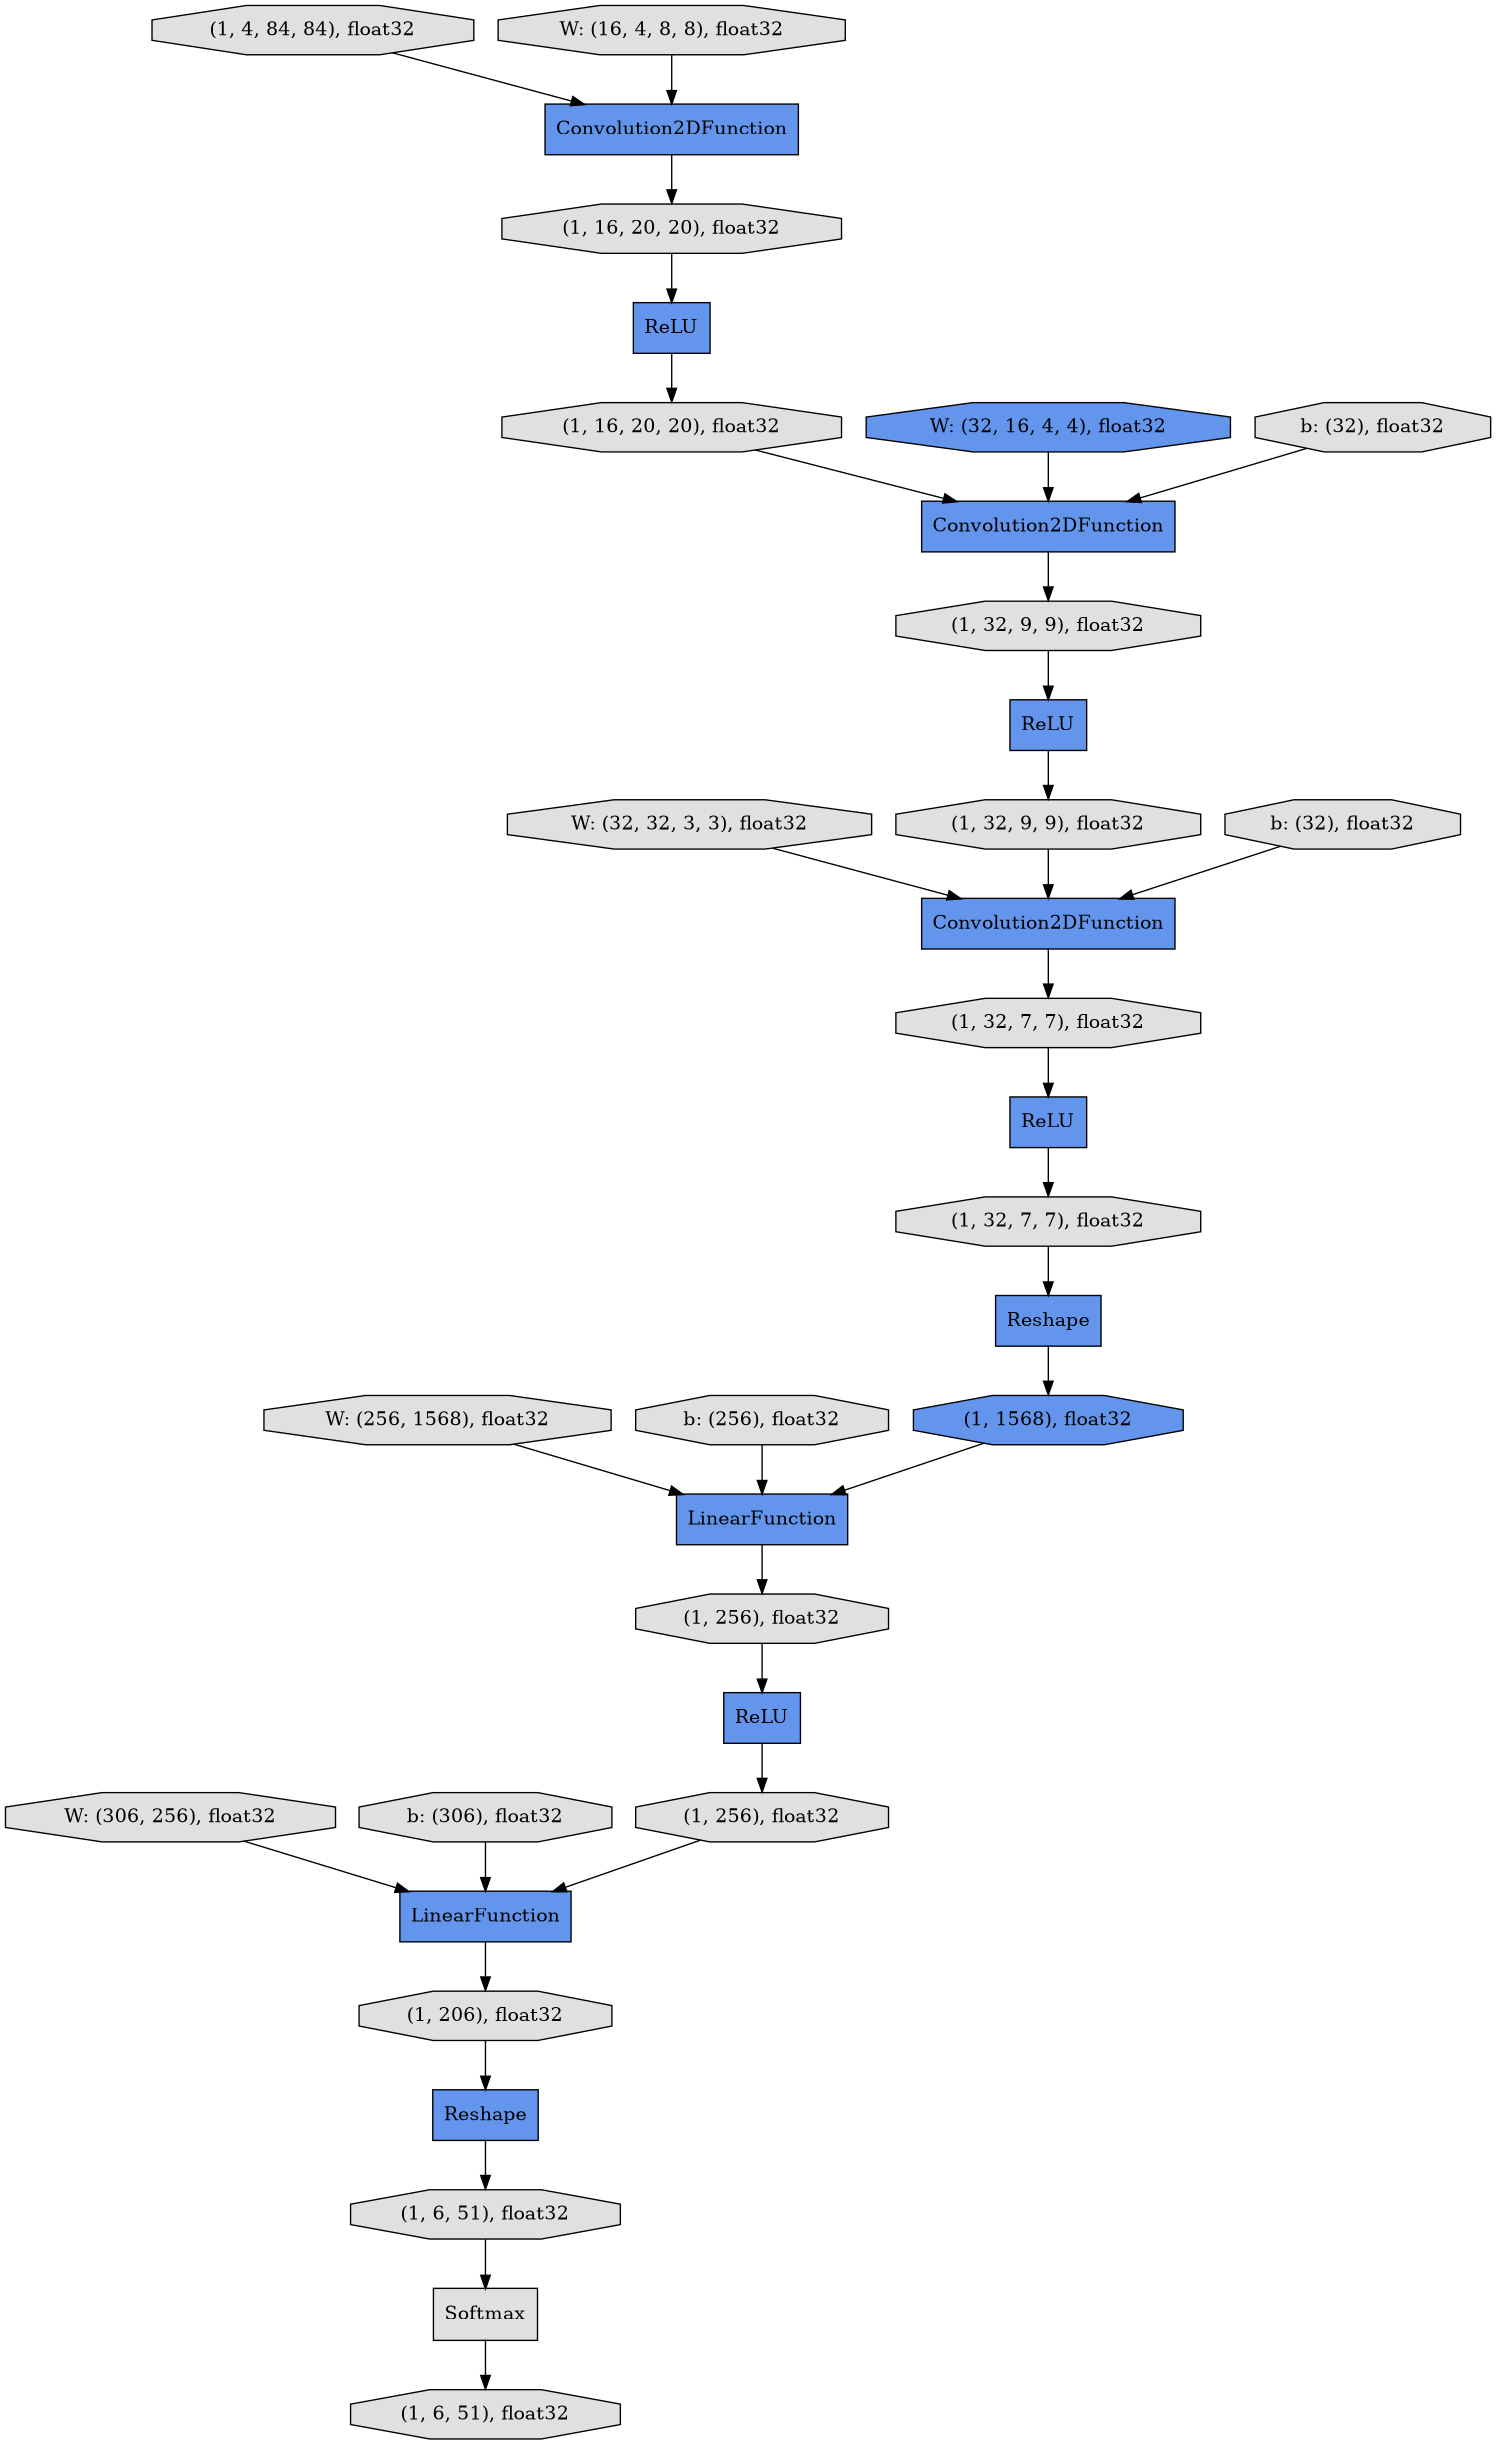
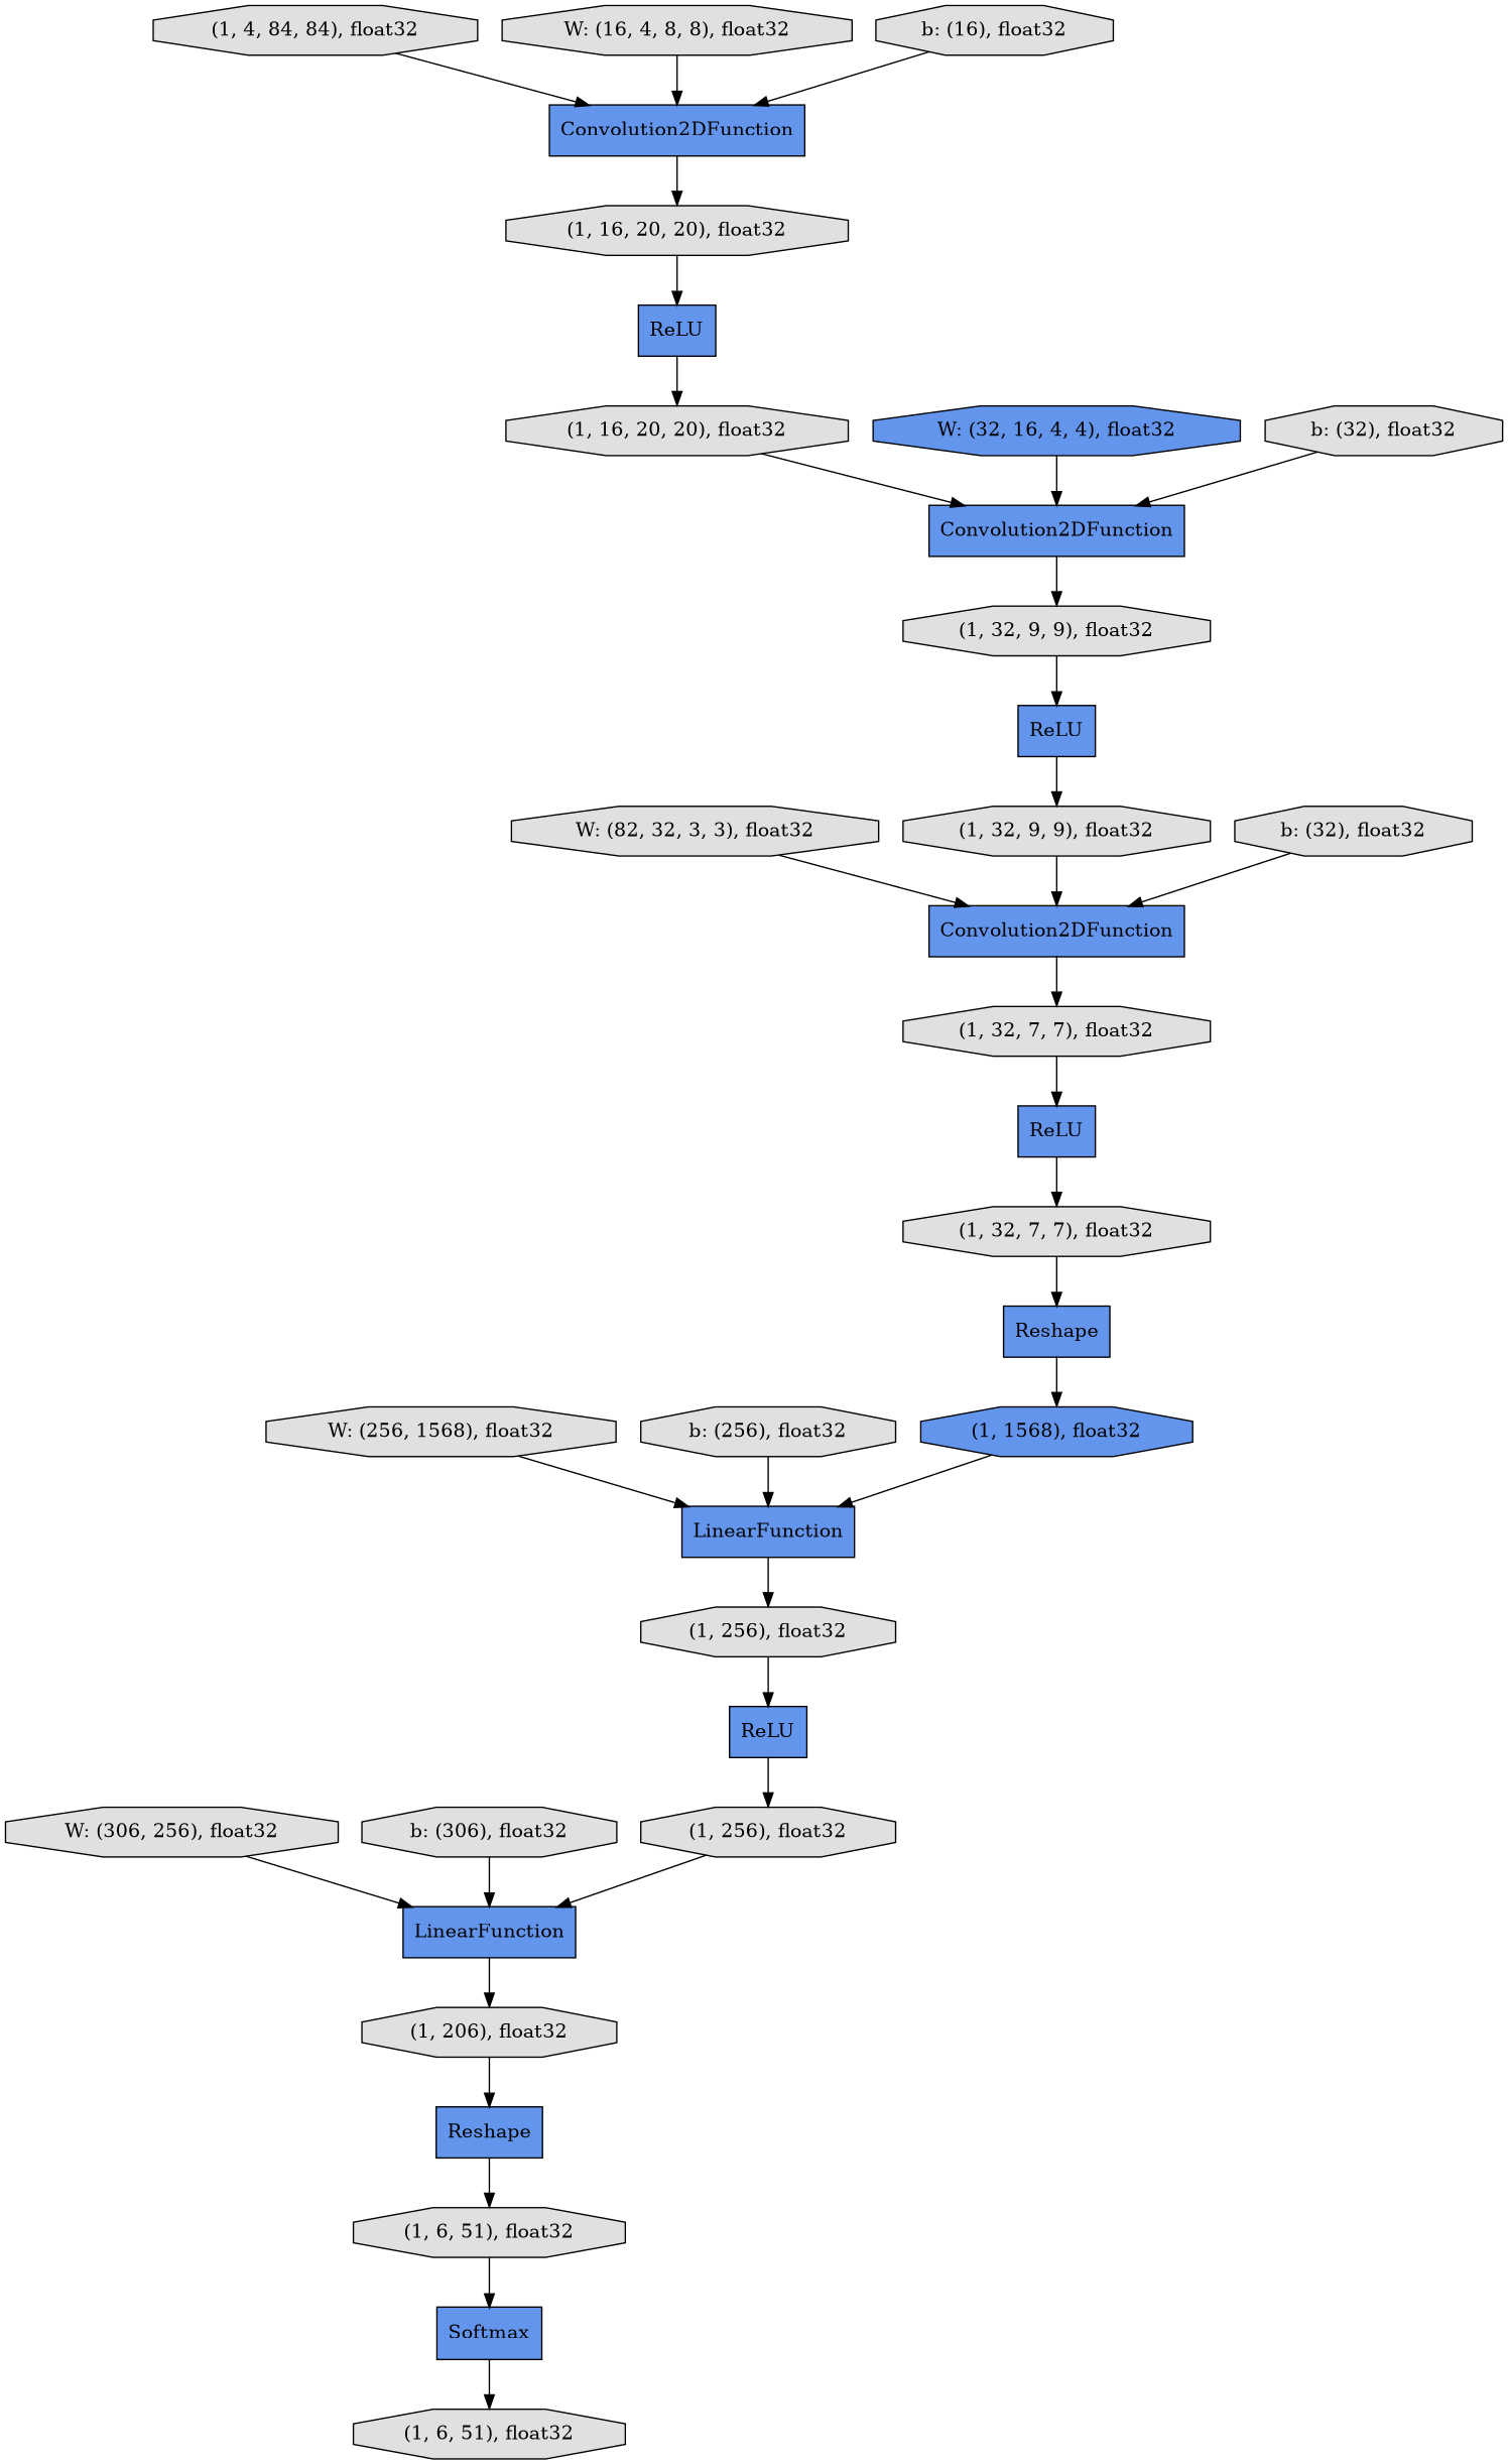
  digraph {
    rankdir=TB
    node [fillcolor="#E0E0E0" shape=octagon style=filled]
    n1 [fillcolor="#6495ED" label=ReLU shape=record]
    n2 [label="(1, 32, 7, 7), float32"]
    n3 [fillcolor="#6495ED" label=Reshape shape=record]
    n4 [label="(1, 6, 51), float32"]
-   n5 [label=Softmax shape=record]
+   n5 [fillcolor="#6495ED" label=Softmax shape=record]
    n6 [label="(1, 6, 51), float32"]
-   n7 [label="W: (32, 32, 3, 3), float32"]
+   n7 [label="W: (82, 32, 3, 3), float32"]
    n8 [fillcolor="#6495ED" label=Convolution2DFunction shape=record]
    n9 [label="(1, 32, 7, 7), float32"]
    n10 [label="(1, 16, 20, 20), float32"]
    n11 [fillcolor="#6495ED" label=Convolution2DFunction shape=record]
    n12 [label="(1, 32, 9, 9), float32"]
    n13 [fillcolor="#6495ED" label=ReLU shape=record]
    n14 [label="(1, 32, 9, 9), float32"]
    n15 [label="(1, 4, 84, 84), float32"]
    n16 [fillcolor="#6495ED" label=Convolution2DFunction shape=record]
    n17 [label="(1, 16, 20, 20), float32"]
    n18 [label="b: (32), float32"]
    n19 [label="W: (16, 4, 8, 8), float32"]
    n20 [label="W: (306, 256), float32"]
    n21 [fillcolor="#6495ED" label=LinearFunction shape=record]
    n22 [label="(1, 206), float32"]
    n23 [fillcolor="#6495ED" label=ReLU shape=record]
    n24 [label="(1, 256), float32"]
    n25 [label="W: (256, 1568), float32"]
    n26 [fillcolor="#6495ED" label=LinearFunction shape=record]
    n27 [label="(1, 256), float32"]
    n28 [fillcolor="#6495ED" label="(1, 1568), float32"]
    n29 [label="b: (256), float32"]
    n30 [fillcolor="#6495ED" label=ReLU shape=record]
+   n31 [label="b: (16), float32"]
    n32 [fillcolor="#6495ED" label=Reshape shape=record]
    n33 [fillcolor="#6495ED" label="W: (32, 16, 4, 4), float32"]
    n34 [label="b: (306), float32"]
    n35 [label="b: (32), float32"]
    n1 -> n2
    n2 -> n3
    n3 -> n28
    n4 -> n5
    n5 -> n6
    n7 -> n8
    n8 -> n9
    n9 -> n1
    n10 -> n11
    n11 -> n12
    n12 -> n13
    n13 -> n14
    n14 -> n8
    n15 -> n16
    n16 -> n17
    n17 -> n30
    n18 -> n8
    n19 -> n16
    n20 -> n21
    n21 -> n22
    n22 -> n32
    n23 -> n24
    n24 -> n21
    n25 -> n26
    n26 -> n27
    n27 -> n23
    n28 -> n26
    n29 -> n26
    n30 -> n10
+   n31 -> n16
    n32 -> n4
    n33 -> n11
    n34 -> n21
    n35 -> n11
  }
